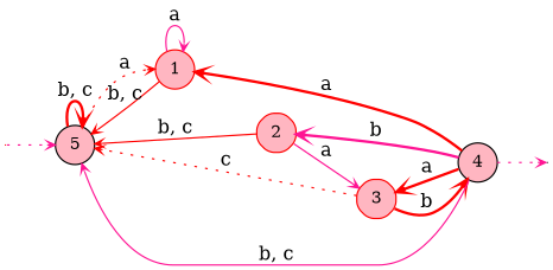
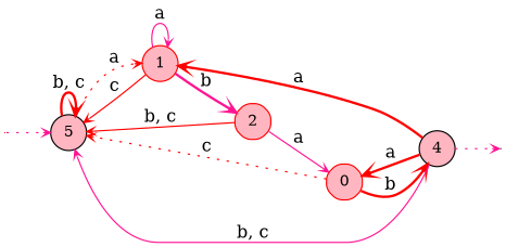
  digraph {
    rankdir=LR
    vcsn_context="letterset<char_letters(abc)>, b"
    node [color=red fillcolor=lightpink shape=ellipse style="filled,rounded" fixedsize=true fontsize=12]
    edge [arrowhead=vee arrowsize=.6 color=red style=bold]
    I0 [shape=point style=filled width=0 fixedsize="" fontsize=""]
    F4 [color=black shape=point style=filled width=0 fixedsize="" fontsize=""]
    n3 [color=black height=0.4 label=5 width=0.4]
    1 [height=0.4 width=0.4]
    2 [height=0.4 shape=octagon width=0.4]
-   3 [height=0.4 shape=octagon width=0.4]
+   3 [height=0.4 shape=octagon width=0.4 label=0]
    4 [color=black height=0.4 width=0.4]
    subgraph sub_1 {
      I0
      F4
    }
    subgraph sub_2 {
      n3
      1
      2
      3
      4
    }
    I0 -> n3 [color=deeppink style=dotted]
    n3 -> n3 [label="b, c"]
    n3 -> 1 [label=a style=dotted]
-   1 -> n3 [label="b, c" style=solid]
+   1 -> n3 [label=c style=solid]
    1 -> 1 [color=deeppink label=a style=solid]
-   4 -> 2 [color=deeppink label=b]
+   1 -> 2 [color=deeppink label=b]
    2 -> n3 [label="b, c" style=solid]
    2 -> 3 [color=deeppink label=a style=solid]
    3 -> n3 [label=c style=dotted]
    3 -> 4 [label=b]
    4 -> F4 [color=deeppink style=dotted]
    4 -> n3 [color=deeppink label="b, c" style=solid]
    4 -> 1 [label=a]
    4 -> 3 [label=a]
  }
